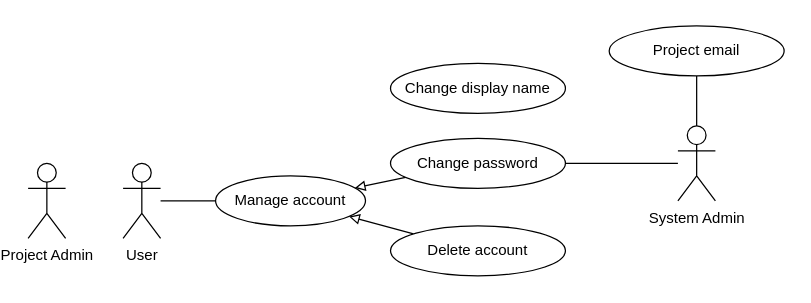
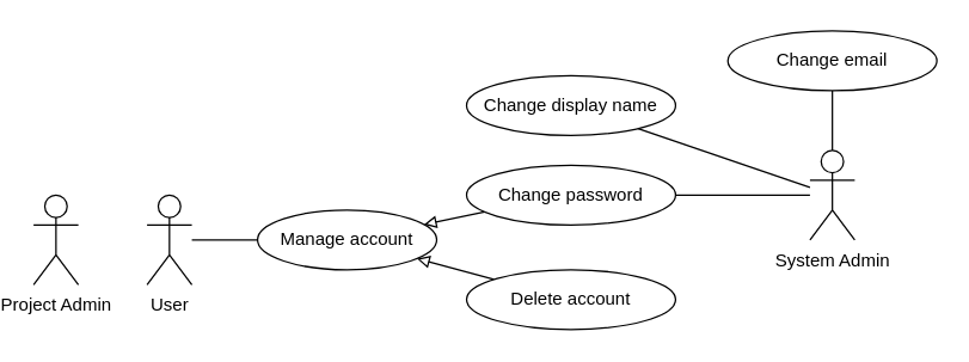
  <mxCell id="0" />
  <mxCell id="1" parent="0" />
  <mxCell id="2" style="edgeStyle=none;rounded=0;orthogonalLoop=1;jettySize=auto;html=1;endArrow=none;endFill=0;" parent="1" source="3" target="9" edge="1"><mxGeometry relative="1" as="geometry" /></mxCell>
  <mxCell id="3" value="User" style="shape=umlActor;verticalLabelPosition=bottom;verticalAlign=top;html=1;outlineConnect=0;" parent="1" vertex="1"><mxGeometry x="96" y="130" width="30" height="60" as="geometry" /></mxCell>
  <mxCell id="4" value="Project Admin" style="shape=umlActor;verticalLabelPosition=bottom;verticalAlign=top;html=1;outlineConnect=0;" parent="1" vertex="1"><mxGeometry x="20" y="130" width="30" height="60" as="geometry" /></mxCell>
+ <mxCell id="5" style="edgeStyle=none;rounded=0;orthogonalLoop=1;jettySize=auto;html=1;endArrow=none;endFill=0;" parent="1" source="8" target="10" edge="1"><mxGeometry relative="1" as="geometry" /></mxCell>
  <mxCell id="6" style="edgeStyle=none;rounded=0;orthogonalLoop=1;jettySize=auto;html=1;endArrow=none;endFill=0;" parent="1" source="8" target="12" edge="1"><mxGeometry relative="1" as="geometry" /></mxCell>
  <mxCell id="7" style="edgeStyle=none;rounded=0;orthogonalLoop=1;jettySize=auto;html=1;endArrow=none;endFill=0;" parent="1" source="8" target="13" edge="1"><mxGeometry relative="1" as="geometry" /></mxCell>
  <mxCell id="8" value="System Admin" style="shape=umlActor;verticalLabelPosition=bottom;verticalAlign=top;html=1;outlineConnect=0;" parent="1" vertex="1"><mxGeometry x="540" y="100" width="30" height="60" as="geometry" /></mxCell>
  <mxCell id="9" value="Manage account" style="ellipse;whiteSpace=wrap;html=1;" parent="1" vertex="1"><mxGeometry x="170" y="140" width="120" height="40" as="geometry" /></mxCell>
  <mxCell id="10" value="Change display name" style="ellipse;whiteSpace=wrap;html=1;" parent="1" vertex="1"><mxGeometry x="310" y="50" width="140" height="40" as="geometry" /></mxCell>
  <mxCell id="11" style="edgeStyle=none;rounded=0;orthogonalLoop=1;jettySize=auto;html=1;endArrow=block;endFill=0;" parent="1" source="12" target="9" edge="1"><mxGeometry relative="1" as="geometry" /></mxCell>
  <mxCell id="12" value="Change password" style="ellipse;whiteSpace=wrap;html=1;" parent="1" vertex="1"><mxGeometry x="310" y="110" width="140" height="40" as="geometry" /></mxCell>
- <mxCell id="13" value="Project email" style="ellipse;whiteSpace=wrap;html=1;" parent="1" vertex="1"><mxGeometry x="485" y="20" width="140" height="40" as="geometry" /></mxCell>
+ <mxCell id="13" value="Change email" style="ellipse;whiteSpace=wrap;html=1;" parent="1" vertex="1"><mxGeometry x="485" y="20" width="140" height="40" as="geometry" /></mxCell>
  <mxCell id="14" style="edgeStyle=none;rounded=0;orthogonalLoop=1;jettySize=auto;html=1;endArrow=block;endFill=0;" parent="1" source="15" target="9" edge="1"><mxGeometry relative="1" as="geometry" /></mxCell>
  <mxCell id="15" value="Delete account" style="ellipse;whiteSpace=wrap;html=1;" parent="1" vertex="1"><mxGeometry x="310" y="180" width="140" height="40" as="geometry" /></mxCell>
